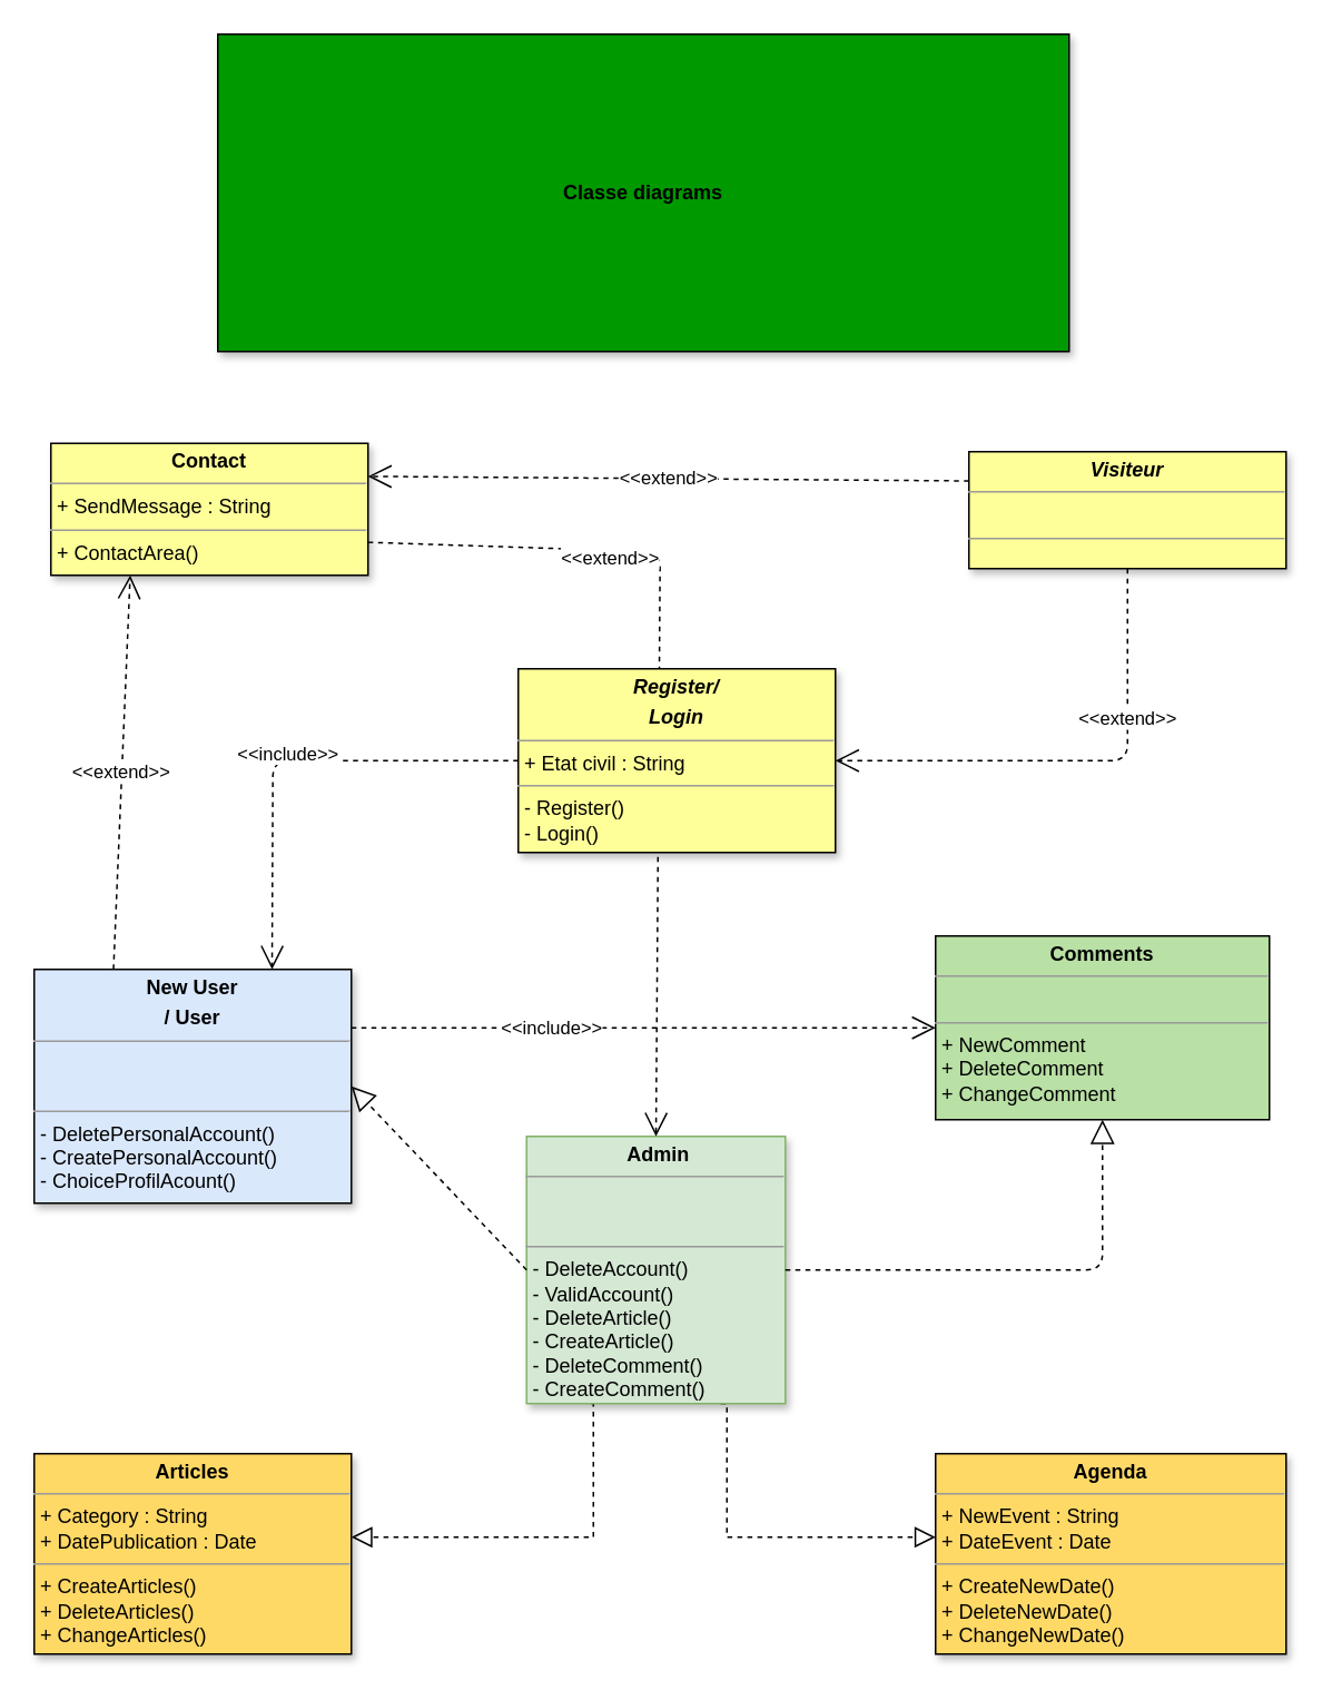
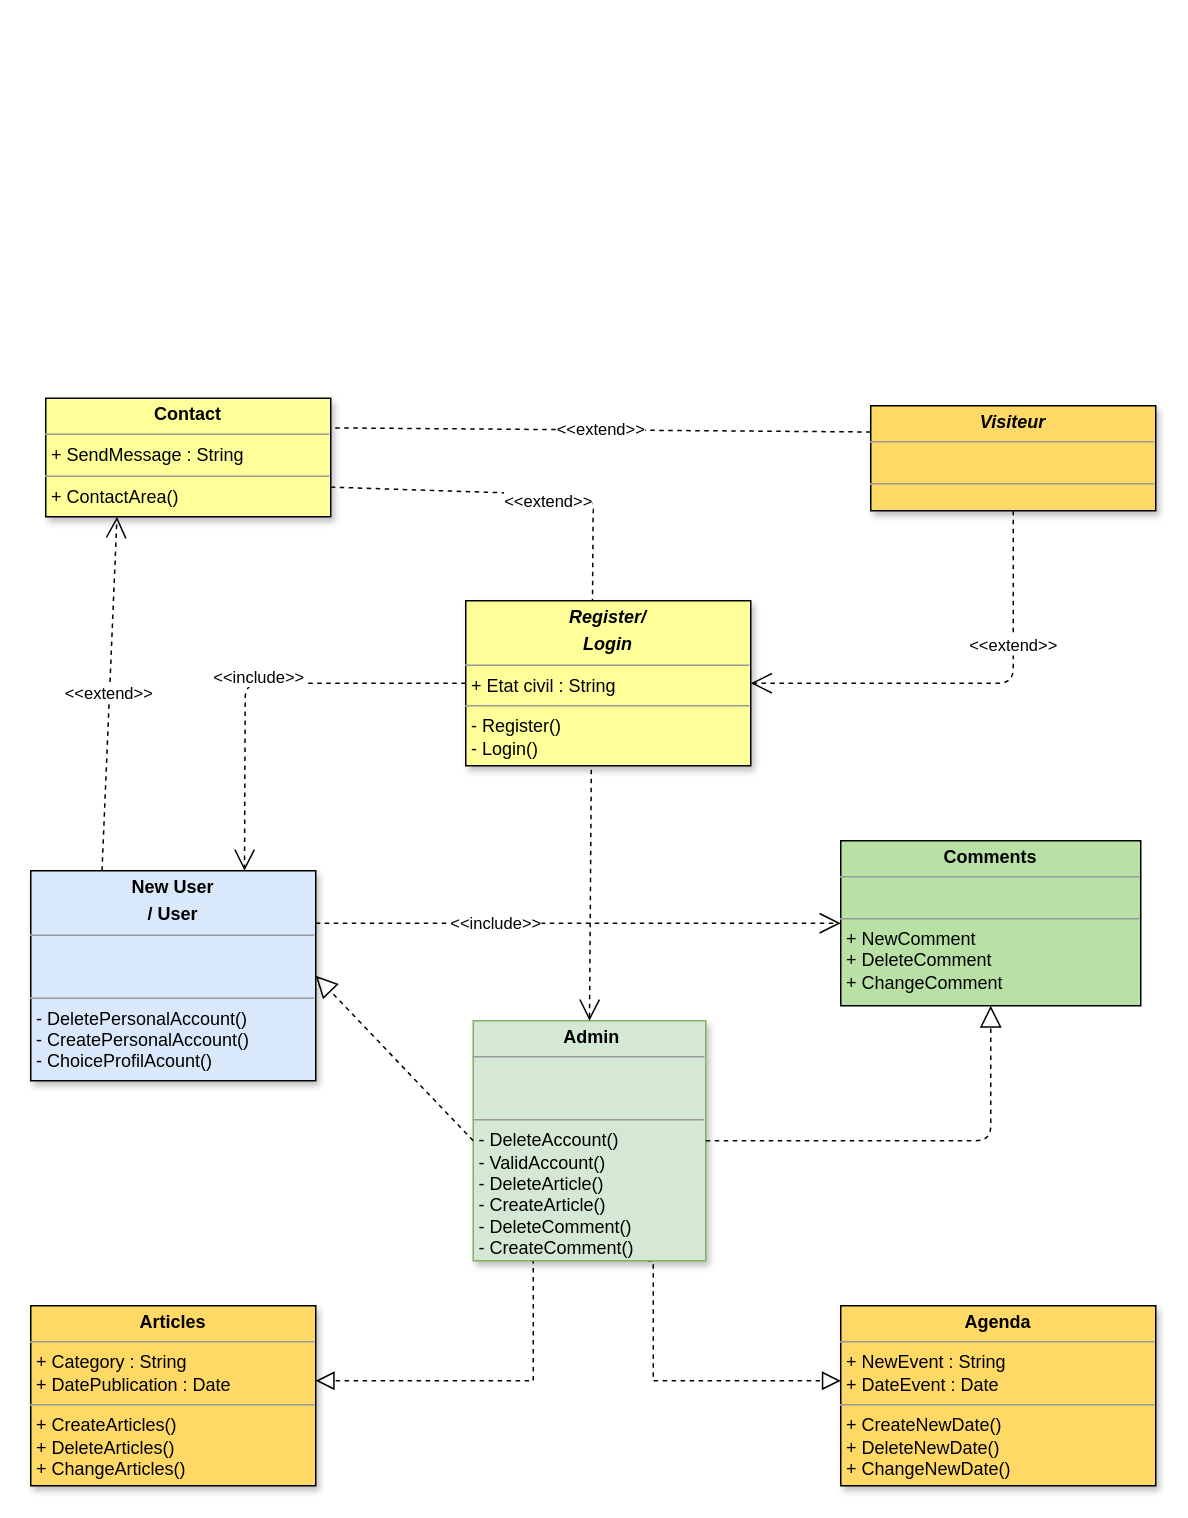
  <mxCell id="0" />
  <mxCell id="1" parent="0" />
  <mxCell id="2" value="&lt;p style=&quot;margin: 0px ; margin-top: 4px ; text-align: center&quot;&gt;&lt;b&gt;New User&lt;/b&gt;&lt;/p&gt;&lt;p style=&quot;margin: 0px ; margin-top: 4px ; text-align: center&quot;&gt;&lt;b&gt;/ User&lt;/b&gt;&lt;/p&gt;&lt;hr size=&quot;1&quot;&gt;&lt;p style=&quot;margin: 0px ; margin-left: 4px&quot;&gt;&lt;br&gt;&lt;/p&gt;&lt;p style=&quot;margin: 0px ; margin-left: 4px&quot;&gt;&lt;br&gt;&lt;/p&gt;&lt;hr size=&quot;1&quot;&gt;&lt;p style=&quot;margin: 0px 0px 0px 4px&quot;&gt;- DeletePersonalAccount()&lt;/p&gt;&lt;p style=&quot;margin: 0px 0px 0px 4px&quot;&gt;- CreatePersonalAccount()&lt;/p&gt;&lt;p style=&quot;margin: 0px 0px 0px 4px&quot;&gt;- ChoiceProfilAcount()&lt;/p&gt;" style="verticalAlign=top;align=left;overflow=fill;fontSize=12;fontFamily=Helvetica;html=1;rounded=0;shadow=1;comic=0;labelBackgroundColor=none;strokeWidth=1;fillColor=#dae8fc;strokeColor=#000000;" parent="1" vertex="1"><mxGeometry x="20" y="580" width="190" height="140" as="geometry" /></mxCell>
  <mxCell id="3" value="&lt;p style=&quot;margin: 0px ; margin-top: 4px ; text-align: center&quot;&gt;&lt;b&gt;Articles&lt;/b&gt;&lt;/p&gt;&lt;hr size=&quot;1&quot;&gt;&lt;p style=&quot;margin: 0px ; margin-left: 4px&quot;&gt;+ Category : String&lt;/p&gt;&lt;p style=&quot;margin: 0px ; margin-left: 4px&quot;&gt;+ DatePublication : Date&lt;/p&gt;&lt;hr size=&quot;1&quot;&gt;&lt;p style=&quot;margin: 0px ; margin-left: 4px&quot;&gt;+ CreateArticles()&lt;/p&gt;&lt;p style=&quot;margin: 0px 0px 0px 4px&quot;&gt;+ DeleteArticles()&lt;/p&gt;&lt;p style=&quot;margin: 0px 0px 0px 4px&quot;&gt;+ ChangeArticles()&lt;/p&gt;&lt;p style=&quot;margin: 0px 0px 0px 4px&quot;&gt;&lt;br&gt;&lt;/p&gt;" style="verticalAlign=top;align=left;overflow=fill;fontSize=12;fontFamily=Helvetica;html=1;rounded=0;shadow=1;comic=0;labelBackgroundColor=none;strokeWidth=1;fillColor=#FFD966;strokeColor=#000000;" parent="1" vertex="1"><mxGeometry x="20" y="870" width="190" height="120" as="geometry" /></mxCell>
  <mxCell id="4" value="&lt;p style=&quot;margin: 0px ; margin-top: 4px ; text-align: center&quot;&gt;&lt;b&gt;Agenda&lt;/b&gt;&lt;/p&gt;&lt;hr size=&quot;1&quot;&gt;&lt;p style=&quot;margin: 0px ; margin-left: 4px&quot;&gt;+ NewEvent : String&lt;/p&gt;&lt;p style=&quot;margin: 0px ; margin-left: 4px&quot;&gt;+ DateEvent : Date&lt;/p&gt;&lt;hr size=&quot;1&quot;&gt;&lt;p style=&quot;margin: 0px 0px 0px 4px&quot;&gt;+ CreateNewDate()&lt;/p&gt;&lt;p style=&quot;margin: 0px 0px 0px 4px&quot;&gt;+ DeleteNewDate()&lt;/p&gt;&lt;p style=&quot;margin: 0px 0px 0px 4px&quot;&gt;+ ChangeNewDate()&lt;/p&gt;" style="verticalAlign=top;align=left;overflow=fill;fontSize=12;fontFamily=Helvetica;html=1;rounded=0;shadow=1;comic=0;labelBackgroundColor=none;strokeWidth=1;fillColor=#FFD966;strokeColor=#000000;" parent="1" vertex="1"><mxGeometry x="560" y="870" width="210" height="120" as="geometry" /></mxCell>
  <mxCell id="5" style="edgeStyle=orthogonalEdgeStyle;rounded=0;html=1;dashed=1;labelBackgroundColor=none;startFill=0;endArrow=block;endFill=0;endSize=10;fontFamily=Verdana;fontSize=10;exitX=0.75;exitY=1;exitDx=0;exitDy=0;" parent="1" source="7" target="4" edge="1"><mxGeometry relative="1" as="geometry"><Array as="points"><mxPoint x="435" y="920" /></Array></mxGeometry></mxCell>
  <mxCell id="6" style="edgeStyle=orthogonalEdgeStyle;rounded=0;html=1;dashed=1;labelBackgroundColor=none;startFill=0;endArrow=block;endFill=0;endSize=10;fontFamily=Verdana;fontSize=10;exitX=0.25;exitY=1;exitDx=0;exitDy=0;" parent="1" source="7" target="3" edge="1"><mxGeometry relative="1" as="geometry"><Array as="points"><mxPoint x="355" y="920" /></Array></mxGeometry></mxCell>
  <mxCell id="7" value="&lt;p style=&quot;margin: 0px ; margin-top: 4px ; text-align: center&quot;&gt;&lt;i&gt;&amp;nbsp;&lt;/i&gt;&lt;b&gt;Admin&lt;/b&gt;&lt;/p&gt;&lt;hr size=&quot;1&quot;&gt;&lt;p style=&quot;margin: 0px ; margin-left: 4px&quot;&gt;&lt;br&gt;&lt;/p&gt;&lt;p style=&quot;margin: 0px ; margin-left: 4px&quot;&gt;&lt;br&gt;&lt;/p&gt;&lt;hr size=&quot;1&quot;&gt;&lt;p style=&quot;margin: 0px 0px 0px 4px&quot;&gt;- DeleteAccount()&lt;/p&gt;&lt;p style=&quot;margin: 0px 0px 0px 4px&quot;&gt;- ValidAccount()&lt;/p&gt;&lt;p style=&quot;margin: 0px 0px 0px 4px&quot;&gt;- DeleteArticle()&lt;/p&gt;&lt;p style=&quot;margin: 0px 0px 0px 4px&quot;&gt;- CreateArticle()&lt;/p&gt;&lt;p style=&quot;margin: 0px 0px 0px 4px&quot;&gt;- DeleteComment()&lt;br&gt;&lt;/p&gt;&lt;p style=&quot;margin: 0px 0px 0px 4px&quot;&gt;- CreateComment()&lt;/p&gt;" style="verticalAlign=top;align=left;overflow=fill;fontSize=12;fontFamily=Helvetica;html=1;rounded=0;shadow=1;comic=0;labelBackgroundColor=none;strokeWidth=1;fillColor=#d5e8d4;strokeColor=#82b366;" parent="1" vertex="1"><mxGeometry x="315" y="680" width="155" height="160" as="geometry" /></mxCell>
  <mxCell id="8" value="&amp;lt;&amp;lt;include&amp;gt;&amp;gt;" style="endArrow=open;endSize=12;dashed=1;html=1;exitX=0;exitY=0.5;exitDx=0;exitDy=0;entryX=0.75;entryY=0;entryDx=0;entryDy=0;" parent="1" source="16" target="2" edge="1"><mxGeometry x="0.013" y="-4" width="160" relative="1" as="geometry"><mxPoint x="220" y="600" as="sourcePoint" /><mxPoint x="60" y="600" as="targetPoint" /><Array as="points"><mxPoint x="163" y="455" /></Array><mxPoint as="offset" /></mxGeometry></mxCell>
- <mxCell id="9" value="&lt;b&gt;Classe diagrams&lt;/b&gt;" style="rounded=0;whiteSpace=wrap;html=1;shadow=1;strokeColor=#000000;fillColor=#009900;" parent="1" vertex="1"><mxGeometry x="130" y="20" width="510" height="190" as="geometry" /></mxCell>
  <mxCell id="10" value="&amp;lt;&amp;lt;extend&amp;gt;&amp;gt;" style="endArrow=open;endSize=12;dashed=1;html=1;fillColor=#FFFFFF;exitX=0.5;exitY=1;exitDx=0;exitDy=0;entryX=1;entryY=0.5;entryDx=0;entryDy=0;" parent="1" source="15" target="16" edge="1"><mxGeometry x="-0.379" width="160" relative="1" as="geometry"><mxPoint x="540" y="475" as="sourcePoint" /><mxPoint x="380" y="470" as="targetPoint" /><Array as="points"><mxPoint x="675" y="455" /></Array><mxPoint as="offset" /></mxGeometry></mxCell>
  <mxCell id="11" value="&lt;p style=&quot;margin: 0px ; margin-top: 4px ; text-align: center&quot;&gt;&lt;b&gt;Contact&lt;/b&gt;&lt;/p&gt;&lt;hr size=&quot;1&quot;&gt;&lt;p style=&quot;margin: 0px ; margin-left: 4px&quot;&gt;+ SendMessage : String&lt;/p&gt;&lt;hr size=&quot;1&quot;&gt;&lt;p style=&quot;margin: 0px ; margin-left: 4px&quot;&gt;+ ContactArea()&lt;/p&gt;" style="verticalAlign=top;align=left;overflow=fill;fontSize=12;fontFamily=Helvetica;html=1;shadow=1;strokeColor=#000000;fillColor=#FFFF99;" parent="1" vertex="1"><mxGeometry x="30" y="265" width="190" height="79" as="geometry" /></mxCell>
  <mxCell id="12" value="&amp;lt;&amp;lt;extend&amp;gt;&amp;gt;" style="endArrow=open;endSize=12;dashed=1;html=1;fillColor=#FFFFFF;entryX=0.25;entryY=1;entryDx=0;entryDy=0;exitX=0.25;exitY=0;exitDx=0;exitDy=0;" parent="1" source="2" target="11" edge="1"><mxGeometry width="160" relative="1" as="geometry"><mxPoint x="119" y="670" as="sourcePoint" /><mxPoint x="68" y="410" as="targetPoint" /><Array as="points" /></mxGeometry></mxCell>
- <mxCell id="13" value="&amp;lt;&amp;lt;extend&amp;gt;&amp;gt;" style="endArrow=open;endSize=12;dashed=1;html=1;fillColor=#FFFFFF;exitX=0;exitY=0.25;exitDx=0;exitDy=0;entryX=1;entryY=0.25;entryDx=0;entryDy=0;" parent="1" source="15" target="11" edge="1"><mxGeometry width="160" relative="1" as="geometry"><mxPoint x="360" y="319" as="sourcePoint" /><mxPoint x="230" y="330" as="targetPoint" /></mxGeometry></mxCell>
+ <mxCell id="13" value="&amp;lt;&amp;lt;extend&amp;gt;&amp;gt;" style="endArrow=none;endSize=12;dashed=1;html=1;fillColor=#FFFFFF;exitX=0;exitY=0.25;exitDx=0;exitDy=0;entryX=1;entryY=0.25;entryDx=0;entryDy=0;" parent="1" source="15" target="11" edge="1"><mxGeometry width="160" relative="1" as="geometry"><mxPoint x="360" y="319" as="sourcePoint" /><mxPoint x="230" y="330" as="targetPoint" /></mxGeometry></mxCell>
  <mxCell id="14" value="&amp;lt;&amp;lt;extend&amp;gt;&amp;gt;" style="endArrow=open;endSize=12;dashed=1;html=1;fillColor=#FFFFFF;exitX=1;exitY=0.75;exitDx=0;exitDy=0;entryX=0.5;entryY=0;entryDx=0;entryDy=0;" parent="1" source="11" target="7" edge="1"><mxGeometry x="-0.317" y="-30" width="160" relative="1" as="geometry"><mxPoint x="210" y="343.5" as="sourcePoint" /><mxPoint x="405" y="339.802" as="targetPoint" /><Array as="points"><mxPoint x="395" y="330" /></Array><mxPoint as="offset" /></mxGeometry></mxCell>
- <mxCell id="15" value="&lt;p style=&quot;margin: 0px ; margin-top: 4px ; text-align: center&quot;&gt;&lt;i&gt;&lt;b&gt;Visiteur&lt;/b&gt;&lt;/i&gt;&lt;/p&gt;&lt;hr size=&quot;1&quot;&gt;&lt;p style=&quot;margin: 0px ; margin-left: 4px&quot;&gt;&lt;br&gt;&lt;/p&gt;&lt;hr size=&quot;1&quot;&gt;&lt;p style=&quot;margin: 0px ; margin-left: 4px&quot;&gt;&lt;br&gt;&lt;/p&gt;" style="verticalAlign=top;align=left;overflow=fill;fontSize=12;fontFamily=Helvetica;html=1;shadow=1;strokeColor=#000000;fillColor=#FFFF99;" parent="1" vertex="1"><mxGeometry x="580" y="270" width="190" height="70" as="geometry" /></mxCell>
+ <mxCell id="15" value="&lt;p style=&quot;margin: 0px ; margin-top: 4px ; text-align: center&quot;&gt;&lt;i&gt;&lt;b&gt;Visiteur&lt;/b&gt;&lt;/i&gt;&lt;/p&gt;&lt;hr size=&quot;1&quot;&gt;&lt;p style=&quot;margin: 0px ; margin-left: 4px&quot;&gt;&lt;br&gt;&lt;/p&gt;&lt;hr size=&quot;1&quot;&gt;&lt;p style=&quot;margin: 0px ; margin-left: 4px&quot;&gt;&lt;br&gt;&lt;/p&gt;" style="verticalAlign=top;align=left;overflow=fill;fontSize=12;fontFamily=Helvetica;html=1;shadow=1;strokeColor=#000000;fillColor=#ffd966;" parent="1" vertex="1"><mxGeometry x="580" y="270" width="190" height="70" as="geometry" /></mxCell>
  <mxCell id="16" value="&lt;p style=&quot;margin: 0px ; margin-top: 4px ; text-align: center&quot;&gt;&lt;i&gt;&lt;b&gt;Register/&lt;/b&gt;&lt;/i&gt;&lt;/p&gt;&lt;p style=&quot;margin: 0px ; margin-top: 4px ; text-align: center&quot;&gt;&lt;i&gt;&lt;b&gt;Login&lt;/b&gt;&lt;/i&gt;&lt;/p&gt;&lt;hr size=&quot;1&quot;&gt;&lt;p style=&quot;margin: 0px ; margin-left: 4px&quot;&gt;+ Etat civil : String&lt;/p&gt;&lt;hr size=&quot;1&quot;&gt;&lt;p style=&quot;margin: 0px ; margin-left: 4px&quot;&gt;- Register()&lt;/p&gt;&lt;p style=&quot;margin: 0px ; margin-left: 4px&quot;&gt;- Login()&lt;/p&gt;" style="verticalAlign=top;align=left;overflow=fill;fontSize=12;fontFamily=Helvetica;html=1;shadow=1;fillColor=#FFFF99;strokeColor=#000000;" parent="1" vertex="1"><mxGeometry x="310" y="400" width="190" height="110" as="geometry" /></mxCell>
  <mxCell id="17" value="&lt;p style=&quot;margin: 0px ; margin-top: 4px ; text-align: center&quot;&gt;&lt;b&gt;Comments&lt;/b&gt;&lt;/p&gt;&lt;hr size=&quot;1&quot;&gt;&lt;p style=&quot;margin: 0px ; margin-left: 4px&quot;&gt;&lt;br&gt;&lt;/p&gt;&lt;hr size=&quot;1&quot;&gt;&lt;p style=&quot;margin: 0px ; margin-left: 4px&quot;&gt;+ NewComment&lt;/p&gt;&lt;p style=&quot;margin: 0px ; margin-left: 4px&quot;&gt;+ DeleteComment&lt;/p&gt;&lt;p style=&quot;margin: 0px ; margin-left: 4px&quot;&gt;+ ChangeComment&lt;/p&gt;" style="verticalAlign=top;align=left;overflow=fill;fontSize=12;fontFamily=Helvetica;html=1;fillColor=#B9E0A5;strokeColor=#000000;" parent="1" vertex="1"><mxGeometry x="560" y="560" width="200" height="110" as="geometry" /></mxCell>
  <mxCell id="18" value="" style="endArrow=block;dashed=1;endFill=0;endSize=12;html=1;exitX=1;exitY=0.5;exitDx=0;exitDy=0;entryX=0.5;entryY=1;entryDx=0;entryDy=0;" parent="1" source="7" target="17" edge="1"><mxGeometry width="160" relative="1" as="geometry"><mxPoint x="505" y="730" as="sourcePoint" /><mxPoint x="665" y="760" as="targetPoint" /><Array as="points"><mxPoint x="660" y="760" /></Array></mxGeometry></mxCell>
  <mxCell id="19" value="" style="endArrow=block;dashed=1;endFill=0;endSize=12;html=1;exitX=0;exitY=0.5;exitDx=0;exitDy=0;entryX=1;entryY=0.5;entryDx=0;entryDy=0;" parent="1" source="7" target="2" edge="1"><mxGeometry width="160" relative="1" as="geometry"><mxPoint x="115" y="810" as="sourcePoint" /><mxPoint x="275" y="810" as="targetPoint" /></mxGeometry></mxCell>
  <mxCell id="20" value="&amp;lt;&amp;lt;include&amp;gt;&amp;gt;" style="endArrow=open;endSize=12;dashed=1;html=1;exitX=1;exitY=0.25;exitDx=0;exitDy=0;entryX=0;entryY=0.5;entryDx=0;entryDy=0;" parent="1" source="2" target="17" edge="1"><mxGeometry x="-0.314" width="160" relative="1" as="geometry"><mxPoint x="225" y="660" as="sourcePoint" /><mxPoint x="385" y="660" as="targetPoint" /><mxPoint as="offset" /></mxGeometry></mxCell>
